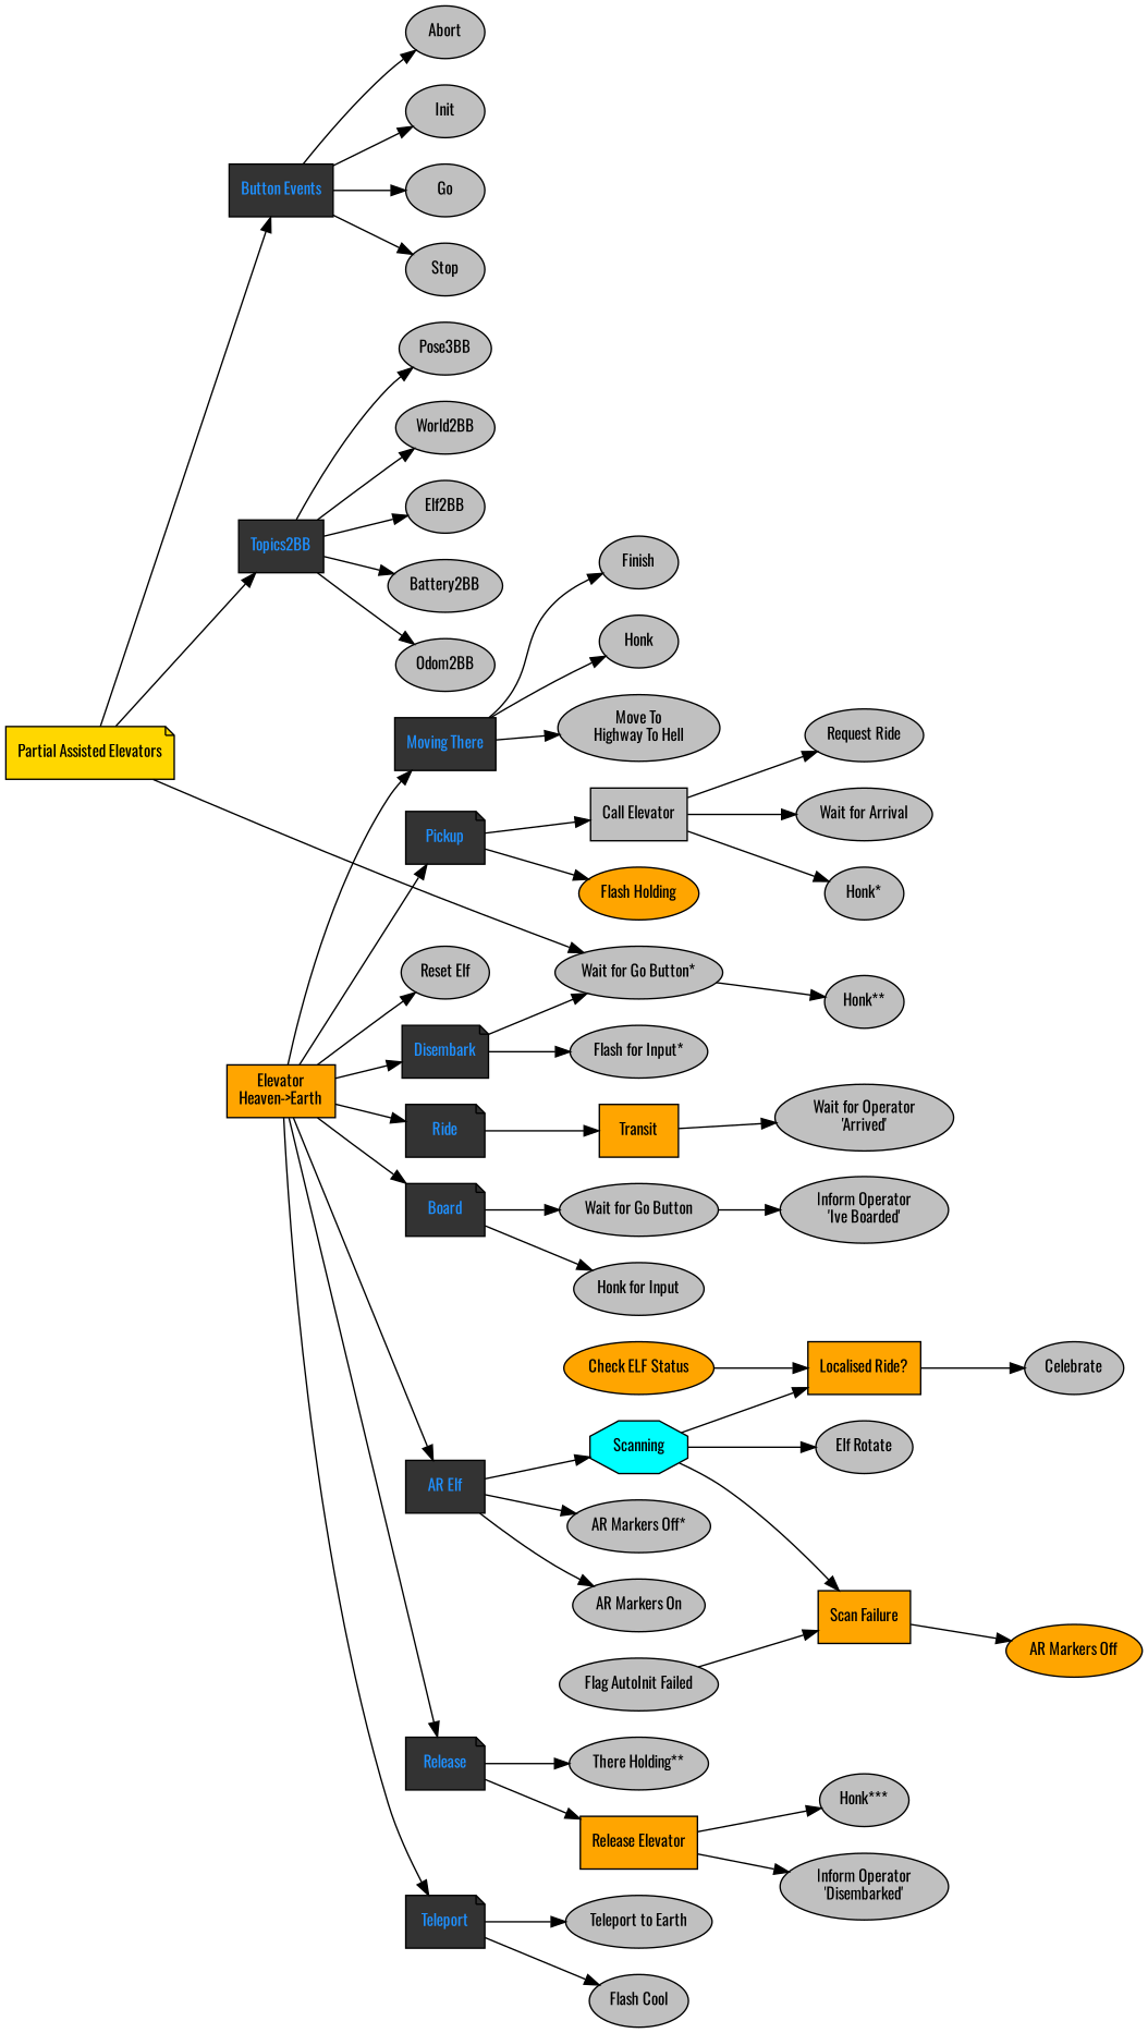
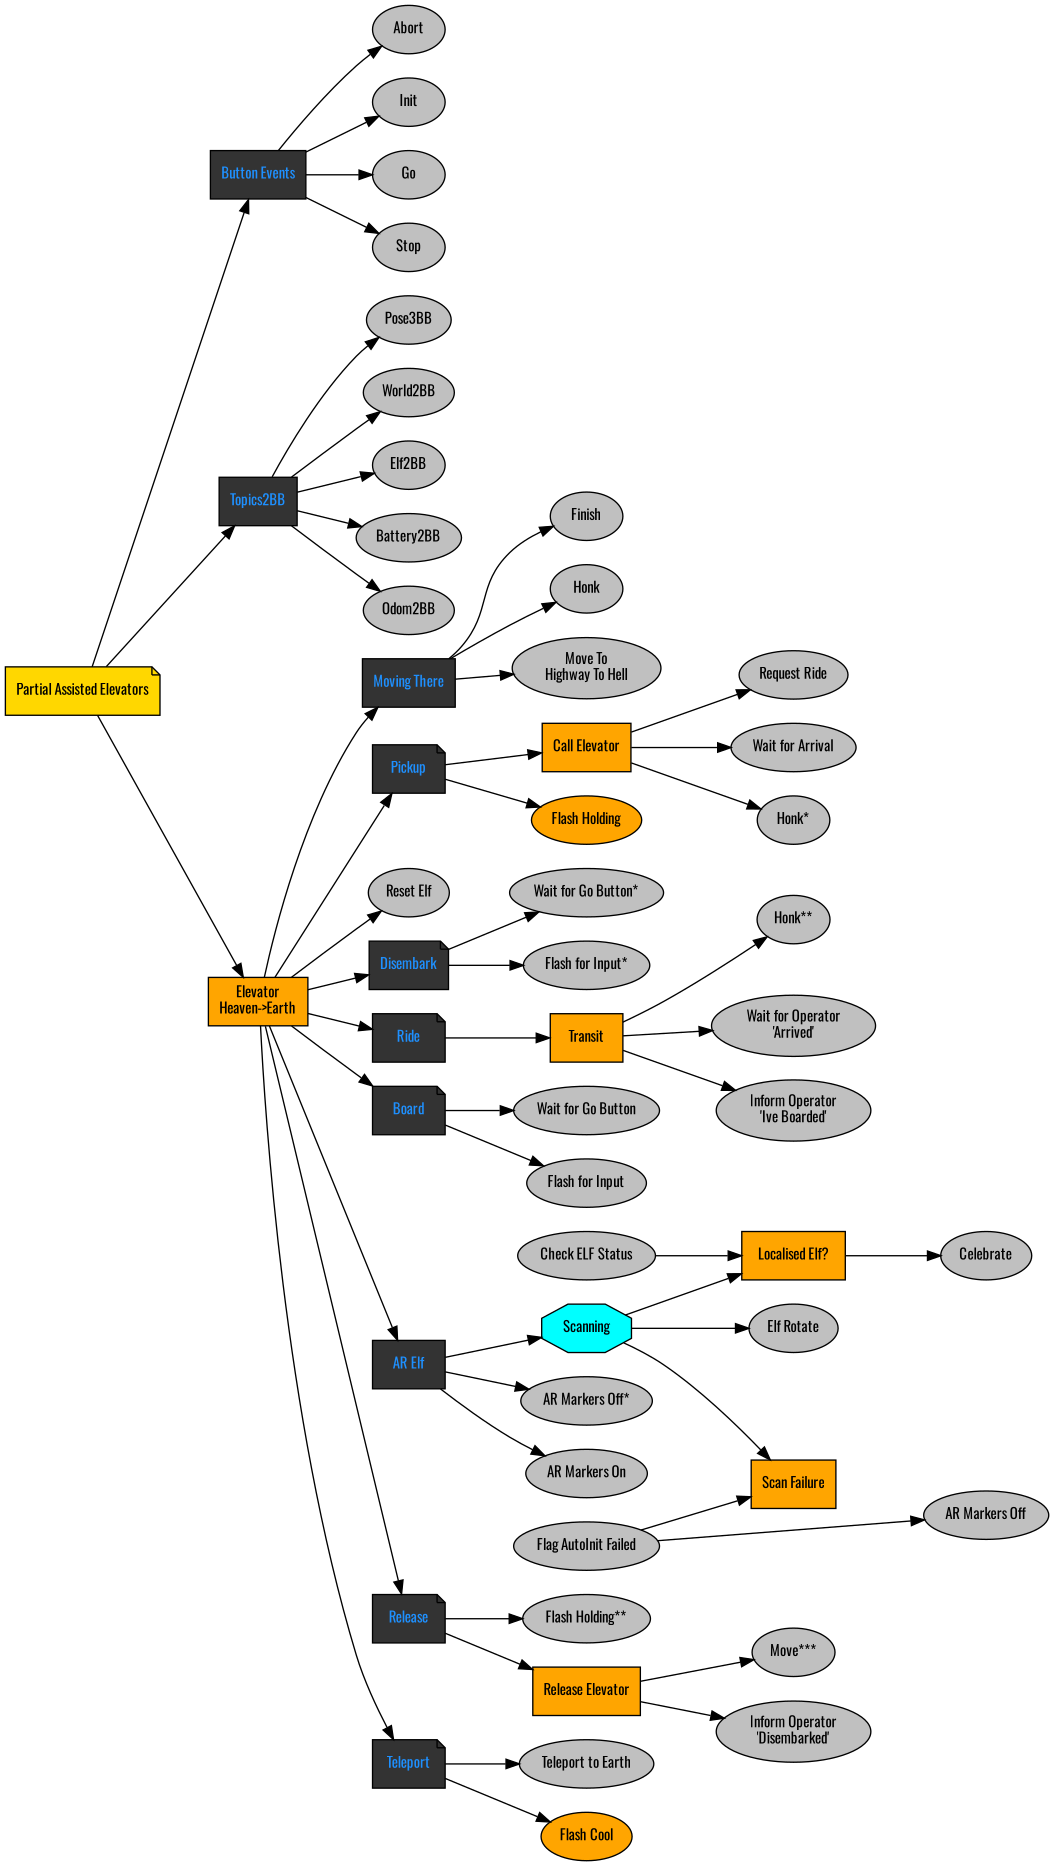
  digraph {
    fontname=Oswald
    rankdir=LR
    node [fillcolor=gray fontcolor=black fontname=Oswald fontsize=11 shape=ellipse style=filled]
    edge [fontname=Oswald]
    "Partial Assisted Elevators" [fillcolor=gold shape=note]
    "Button Events" [fillcolor=gray20 fontcolor=dodgerblue shape=box]
    Topics2BB [fillcolor=gray20 fontcolor=dodgerblue shape=box]
    "Elevator\nHeaven->Earth" [fillcolor=orange shape=box]
    Go
    Stop
    Abort
    Init
    Battery2BB
    Odom2BB
    n11 [label=Pose3BB]
    World2BB
    Elf2BB
    "Moving There" [fillcolor=gray20 fontcolor=dodgerblue shape=box]
    Pickup [fillcolor=gray20 fontcolor=dodgerblue shape=note]
    Board [fillcolor=gray20 fontcolor=dodgerblue shape=note]
    Ride [fillcolor=gray20 fontcolor=dodgerblue shape=note]
    Disembark [fillcolor=gray20 fontcolor=dodgerblue shape=note]
    Release [fillcolor=gray20 fontcolor=dodgerblue shape=note]
    Teleport [fillcolor=gray20 fontcolor=dodgerblue shape=note]
    "Reset Elf"
    "AR Elf" [fillcolor=gray20 fontcolor=dodgerblue shape=box]
    "Move To\nHighway To Hell"
    Finish
    Honk
-   "Call Elevator" [shape=box]
+   "Call Elevator" [fillcolor=orange shape=box]
    "Flash Holding" [fillcolor=orange]
-   "Flash for Input" [label="Honk for Input"]
+   "Flash for Input"
    "Wait for Go Button"
    Transit [fillcolor=orange shape=box]
    "Flash for Input*"
    "Wait for Go Button*"
    "Release Elevator" [fillcolor=orange shape=box]
-   "Flash Holding**" [label="There Holding**"]
-   "Flash Cool"
+   "Flash Holding**"
+   "Flash Cool" [fillcolor=orange]
    "Teleport to Earth"
    "AR Markers On"
    Scanning [fillcolor=cyan shape=octagon]
    "AR Markers Off*"
    "Request Ride"
    "Wait for Arrival"
    "Honk*"
    "Inform Operator\n'Ive Boarded'"
    "Wait for Operator\n'Arrived'"
    "Honk**"
    "Inform Operator\n'Disembarked'"
-   "Honk***"
-   "Localised Elf?" [fillcolor=orange shape=box label="Localised Ride?"]
+   "Honk***" [label="Move***"]
+   "Localised Elf?" [fillcolor=orange shape=box]
    "Elf Rotate"
    "Scan Failure" [fillcolor=orange shape=box]
    Celebrate
-   "AR Markers Off" [fillcolor=orange]
-   "Check ELF Status" [fillcolor=orange]
+   "AR Markers Off"
+   "Check ELF Status"
    "Flag AutoInit Failed"
    "Partial Assisted Elevators" -> "Button Events"
    "Partial Assisted Elevators" -> Topics2BB
-   "Partial Assisted Elevators" -> "Wait for Go Button*"
+   "Partial Assisted Elevators" -> "Elevator\nHeaven->Earth"
    "Button Events" -> Go
    "Button Events" -> Stop
    "Button Events" -> Abort
    "Button Events" -> Init
    Topics2BB -> Battery2BB
    Topics2BB -> Odom2BB
    Topics2BB -> n11
    Topics2BB -> World2BB
    Topics2BB -> Elf2BB
    "Elevator\nHeaven->Earth" -> "Moving There"
    "Elevator\nHeaven->Earth" -> Pickup
    "Elevator\nHeaven->Earth" -> Board
    "Elevator\nHeaven->Earth" -> Ride
    "Elevator\nHeaven->Earth" -> Disembark
    "Elevator\nHeaven->Earth" -> Release
    "Elevator\nHeaven->Earth" -> Teleport
    "Elevator\nHeaven->Earth" -> "Reset Elf"
    "Elevator\nHeaven->Earth" -> "AR Elf"
    "Moving There" -> "Move To\nHighway To Hell"
    "Moving There" -> Finish
    "Moving There" -> Honk
    Pickup -> "Call Elevator"
    Pickup -> "Flash Holding"
    Board -> "Flash for Input"
    Board -> "Wait for Go Button"
    Ride -> Transit
    Disembark -> "Flash for Input*"
    Disembark -> "Wait for Go Button*"
    Release -> "Release Elevator"
    Release -> "Flash Holding**"
    Teleport -> "Flash Cool"
    Teleport -> "Teleport to Earth"
    "AR Elf" -> "AR Markers On"
    "AR Elf" -> Scanning
    "AR Elf" -> "AR Markers Off*"
    "Call Elevator" -> "Request Ride"
    "Call Elevator" -> "Wait for Arrival"
    "Call Elevator" -> "Honk*"
-   "Wait for Go Button" -> "Inform Operator\n'Ive Boarded'"
+   Transit -> "Inform Operator\n'Ive Boarded'"
    Transit -> "Wait for Operator\n'Arrived'"
-   "Wait for Go Button*" -> "Honk**"
+   Transit -> "Honk**"
    "Release Elevator" -> "Inform Operator\n'Disembarked'"
    "Release Elevator" -> "Honk***"
    Scanning -> "Localised Elf?"
    Scanning -> "Elf Rotate"
    Scanning -> "Scan Failure"
    "Localised Elf?" -> Celebrate
-   "Scan Failure" -> "AR Markers Off"
+   "Flag AutoInit Failed" -> "AR Markers Off"
    "Check ELF Status" -> "Localised Elf?"
    "Flag AutoInit Failed" -> "Scan Failure"
  }
